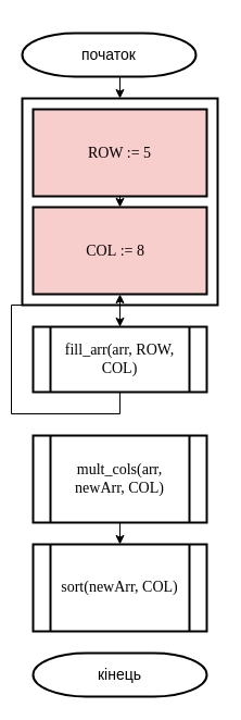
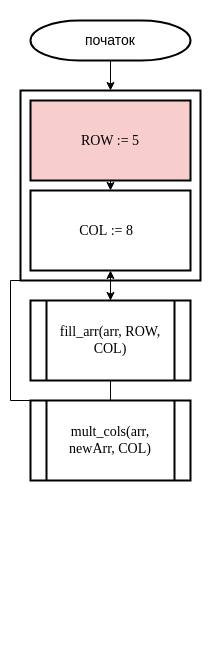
  <mxCell id="0" />
  <mxCell id="1" parent="0" />
  <mxCell id="2" value="" style="edgeStyle=orthogonalEdgeStyle;rounded=0;orthogonalLoop=1;jettySize=auto;html=1;fontSize=14;" edge="1" parent="1" source="3" target="10"><mxGeometry relative="1" as="geometry" /></mxCell>
  <mxCell id="3" value="" style="whiteSpace=wrap;html=1;strokeWidth=2;" vertex="1" parent="1"><mxGeometry x="20" y="90" width="180" height="190" as="geometry" /></mxCell>
  <mxCell id="4" style="edgeStyle=orthogonalEdgeStyle;rounded=0;orthogonalLoop=1;jettySize=auto;html=1;exitX=0.5;exitY=1;exitDx=0;exitDy=0;exitPerimeter=0;entryX=0.5;entryY=0;entryDx=0;entryDy=0;" edge="1" parent="1" source="5" target="3"><mxGeometry relative="1" as="geometry" /></mxCell>
- <mxCell id="5" value="&lt;font style=&quot;font-size: 14px&quot;&gt;початок&lt;/font&gt;" style="strokeWidth=2;html=1;shape=mxgraph.flowchart.terminator;whiteSpace=wrap;" vertex="1" parent="1"><mxGeometry x="20" y="30" width="160" height="40" as="geometry" /></mxCell>
+ <mxCell id="5" value="&lt;font style=&quot;font-size: 14px&quot;&gt;початок&lt;/font&gt;" style="strokeWidth=2;html=1;shape=mxgraph.flowchart.terminator;whiteSpace=wrap;" vertex="1" parent="1"><mxGeometry x="30" y="20" width="160" height="40" as="geometry" /></mxCell>
  <mxCell id="6" style="edgeStyle=orthogonalEdgeStyle;rounded=0;orthogonalLoop=1;jettySize=auto;html=1;exitX=0.5;exitY=1;exitDx=0;exitDy=0;entryX=0.5;entryY=0;entryDx=0;entryDy=0;" edge="1" parent="1" source="7" target="8"><mxGeometry relative="1" as="geometry" /></mxCell>
  <mxCell id="7" value="&lt;font style=&quot;font-size: 14px&quot;&gt;&lt;span style=&quot;font-family: &amp;#34;times new roman&amp;#34; , serif&quot;&gt;ROW &lt;/span&gt;&lt;span lang=&quot;EN-US&quot; style=&quot;font-family: &amp;#34;times new roman&amp;#34; , serif&quot;&gt;:&lt;/span&gt;&lt;span style=&quot;font-family: &amp;#34;times new roman&amp;#34; , serif&quot;&gt;= 5&lt;/span&gt;&lt;/font&gt;" style="whiteSpace=wrap;html=1;strokeWidth=2;fillColor=#f8cecc;" vertex="1" parent="1"><mxGeometry x="30" y="100" width="160" height="80" as="geometry" /></mxCell>
- <mxCell id="8" value="&lt;p class=&quot;MsoNormal&quot; style=&quot;text-indent: 35.4pt ; line-height: 150% ; font-size: 14px&quot;&gt;&lt;span style=&quot;line-height: 150% ; font-family: &amp;quot;times new roman&amp;quot; , serif&quot;&gt;COL&amp;nbsp;&lt;/span&gt;&lt;span lang=&quot;EN-US&quot; style=&quot;line-height: 150% ; font-family: &amp;quot;times new roman&amp;quot; , serif&quot;&gt;:&lt;/span&gt;&lt;span style=&quot;line-height: 150% ; font-family: &amp;quot;times new roman&amp;quot; , serif&quot;&gt;=&amp;nbsp;8&lt;/span&gt;&lt;/p&gt;" style="whiteSpace=wrap;html=1;strokeWidth=2;align=left;fillColor=#f8cecc;" vertex="1" parent="1"><mxGeometry x="30" y="190" width="160" height="80" as="geometry" /></mxCell>
+ <mxCell id="8" value="&lt;p class=&quot;MsoNormal&quot; style=&quot;text-indent: 35.4pt ; line-height: 150% ; font-size: 14px&quot;&gt;&lt;span style=&quot;line-height: 150% ; font-family: &amp;quot;times new roman&amp;quot; , serif&quot;&gt;COL&amp;nbsp;&lt;/span&gt;&lt;span lang=&quot;EN-US&quot; style=&quot;line-height: 150% ; font-family: &amp;quot;times new roman&amp;quot; , serif&quot;&gt;:&lt;/span&gt;&lt;span style=&quot;line-height: 150% ; font-family: &amp;quot;times new roman&amp;quot; , serif&quot;&gt;=&amp;nbsp;8&lt;/span&gt;&lt;/p&gt;" style="whiteSpace=wrap;html=1;strokeWidth=2;align=left;" vertex="1" parent="1"><mxGeometry x="30" y="190" width="160" height="80" as="geometry" /></mxCell>
  <mxCell id="9" style="edgeStyle=orthogonalEdgeStyle;rounded=0;orthogonalLoop=1;jettySize=auto;html=1;exitX=0.5;exitY=1;exitDx=0;exitDy=0;fontSize=14;" edge="1" parent="1" source="10" target="8"><mxGeometry relative="1" as="geometry" /></mxCell>
- <mxCell id="10" value="&lt;font face=&quot;times new roman, serif&quot;&gt;&lt;span style=&quot;font-size: 14px&quot;&gt;fill_arr(arr, ROW, COL)&lt;/span&gt;&lt;/font&gt;" style="shape=process;whiteSpace=wrap;html=1;backgroundOutline=1;strokeWidth=2;" vertex="1" parent="1"><mxGeometry x="30" y="300" width="160" height="60" as="geometry" /></mxCell>
- <mxCell id="11" style="edgeStyle=orthogonalEdgeStyle;rounded=0;orthogonalLoop=1;jettySize=auto;html=1;exitX=0.5;exitY=1;exitDx=0;exitDy=0;entryX=0.5;entryY=0;entryDx=0;entryDy=0;fontSize=14;" edge="1" parent="1" source="12" target="13"><mxGeometry relative="1" as="geometry" /></mxCell>
+ <mxCell id="10" value="&lt;font face=&quot;times new roman, serif&quot;&gt;&lt;span style=&quot;font-size: 14px&quot;&gt;fill_arr(arr, ROW, COL)&lt;/span&gt;&lt;/font&gt;" style="shape=process;whiteSpace=wrap;html=1;backgroundOutline=1;strokeWidth=2;" vertex="1" parent="1"><mxGeometry x="30" y="300" width="160" height="80" as="geometry" /></mxCell>
  <mxCell id="12" value="&lt;font face=&quot;times new roman, serif&quot;&gt;&lt;span style=&quot;font-size: 14px&quot;&gt;mult_cols(arr, newArr, COL)&lt;/span&gt;&lt;/font&gt;" style="shape=process;whiteSpace=wrap;html=1;backgroundOutline=1;strokeWidth=2;" vertex="1" parent="1"><mxGeometry x="30" y="400" width="160" height="80" as="geometry" /></mxCell>
- <mxCell id="13" value="&lt;font face=&quot;times new roman, serif&quot;&gt;&lt;span style=&quot;font-size: 14px&quot;&gt;sort(newArr, COL)&lt;/span&gt;&lt;/font&gt;" style="shape=process;whiteSpace=wrap;html=1;backgroundOutline=1;strokeWidth=2;" vertex="1" parent="1"><mxGeometry x="30" y="500" width="160" height="80" as="geometry" /></mxCell>
- <mxCell id="14" value="&lt;span style=&quot;font-size: 14px&quot;&gt;кінець&lt;/span&gt;" style="strokeWidth=2;html=1;shape=mxgraph.flowchart.terminator;whiteSpace=wrap;" vertex="1" parent="1"><mxGeometry x="30" y="600" width="160" height="40" as="geometry" /></mxCell>
